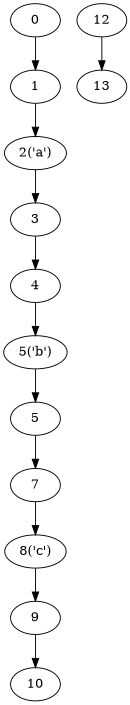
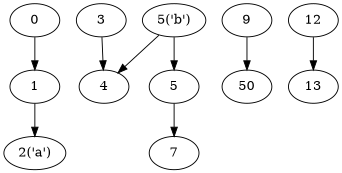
  digraph {
    0
    1
    n3 [label="2('a')"]
    3
    4
    n6 [label="5('b')"]
    n7 [label=5]
    7
-   n9 [label="8('c')"]
    9
-   10
+   10 [label=50]
    12
    13
    0 -> 1
    1 -> n3
-   n3 -> 3
    3 -> 4
-   4 -> n6
+   n6 -> 4
    n6 -> n7
    n7 -> 7
-   7 -> n9
-   n9 -> 9
    9 -> 10
    12 -> 13
  }
